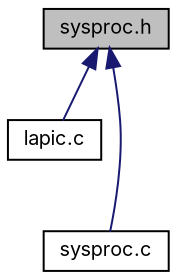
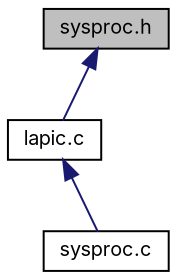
  digraph {
    fontname=Inter
    node [color=black fillcolor=white fontname=Inter fontsize=10 shape=record style=filled]
    edge [color=midnightblue dir=back fontname=Inter fontsize=10 labelfontname=Helvetica labelfontsize=10 style=solid]
    n1 [fillcolor=grey75 fontcolor=black height=0.2 label="sysproc.h" width=0.4]
    n2 [height=0.2 label="lapic.c" width=0.4]
    n3 [height=0.2 label="sysproc.c" width=0.4]
    n1 -> n2
-   n1 -> n3
+   n2 -> n3
  }
